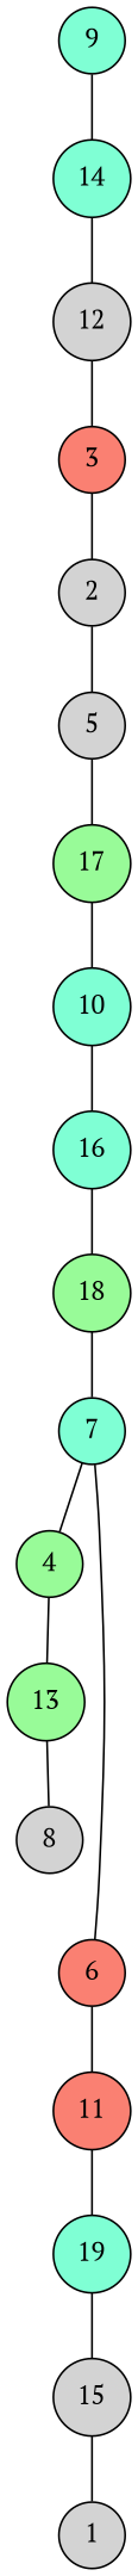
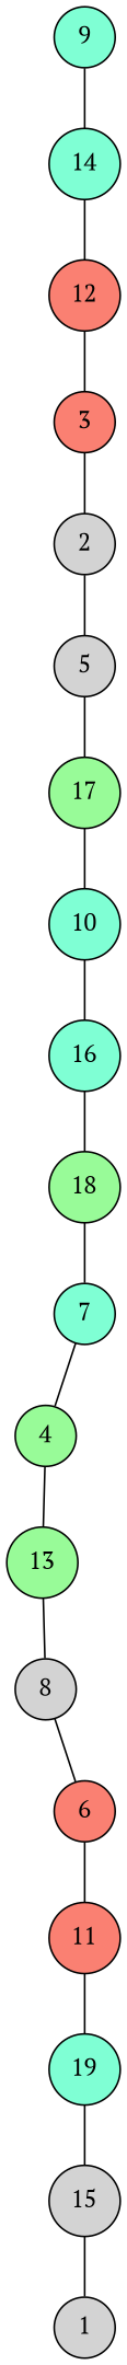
  graph {
    fontname="PT Serif"
    node [fillcolor=aquamarine fontname="PT Serif" shape=circle style=filled]
    edge [fontname="PT Serif"]
    9
    14
    2 [fillcolor=lightgrey]
    5 [fillcolor=lightgrey]
    17 [fillcolor=palegreen]
    3 [fillcolor=salmon]
    4 [fillcolor=palegreen]
    13 [fillcolor=palegreen]
    8 [fillcolor=lightgrey]
    10
    6 [fillcolor=salmon]
    11 [fillcolor=salmon]
    19
    7
-   12 [fillcolor=lightgrey]
+   12 [fillcolor=salmon]
    16
    18 [fillcolor=palegreen]
    15 [fillcolor=lightgrey]
    1 [fillcolor=lightgrey]
    9 -- 14
    14 -- 12
    2 -- 5
    5 -- 17
    17 -- 10
    3 -- 2
    4 -- 13
    13 -- 8
-   7 -- 6
+   8 -- 6
    10 -- 16
    6 -- 11
    11 -- 19
    19 -- 15
    7 -- 4
    12 -- 3
    16 -- 18
    18 -- 7
    15 -- 1
  }
